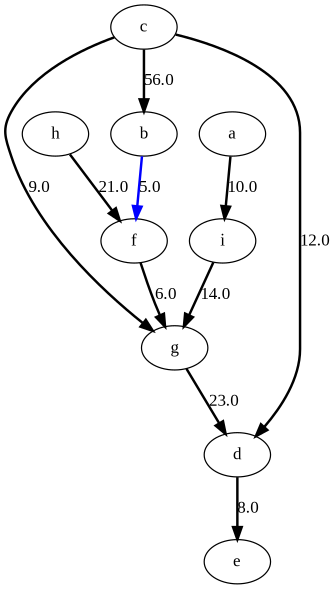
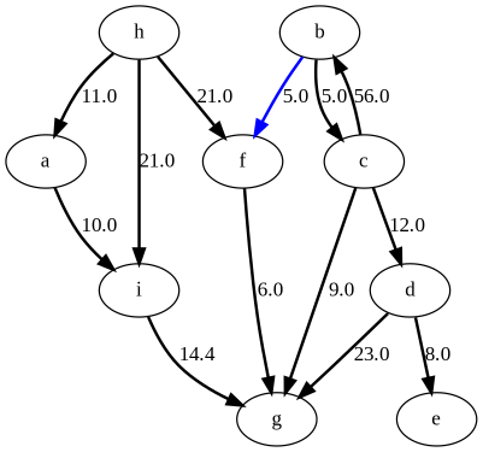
  digraph {
    fontname="Liberation Serif"
    node [fontname="Liberation Serif"]
    edge [fontname="Liberation Serif" style=bold]
    a
    i
    b
    f
    c
    g
    d
    e
    h
    a -> i [label=10.0]
-   i -> g [label=14.0]
+   i -> g [label=14.4]
    b -> f [color=blue label=5.0]
+   b -> c [label=5.0]
    f -> g [label=6.0]
    c -> b [label=56.0]
    c -> g [label=9.0]
    c -> d [label=12.0]
-   g -> d [label=23.0]
+   d -> g [label=23.0]
    d -> e [label=8.0]
+   h -> a [label=11.0]
+   h -> i [label=21.0]
    h -> f [label=21.0]
  }
